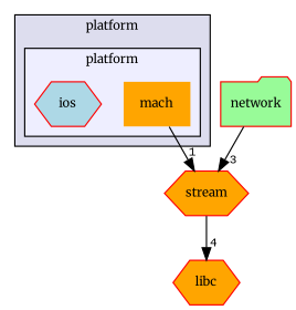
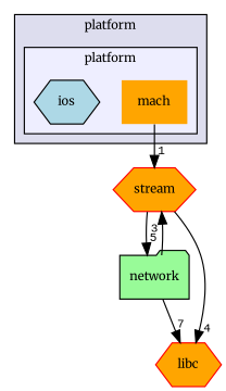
  digraph {
    compound=true
    fontname=Merriweather
    node [fillcolor=orange fontname=Merriweather fontsize=10 shape=hexagon style=filled color=red]
    edge [fontname=Merriweather labeldistance=1.5 labelfontname=CourierNew labelfontsize=10]
    n1 [label=mach shape=plaintext color=""]
-   n2 [fillcolor=lightblue label=ios]
+   n2 [color=black fillcolor=lightblue label=ios]
    n3 [label=stream]
-   n4 [fillcolor=palegreen label=network shape=folder]
+   n4 [color=black fillcolor=palegreen label=network shape=folder]
    n5 [label=libc]
    subgraph cluster_1 {
      bgcolor="#ddddee"
      fontsize=10
      label=platform
      pencolor=black
      subgraph cluster_2 {
        bgcolor="#eeeeff"
        fontsize=10
        label=platform
        pencolor=black
        n1
        n2
      }
    }
    n1 -> n3 [headlabel=1]
+   n3 -> n4 [headlabel=5]
    n3 -> n5 [headlabel=4]
    n4 -> n3 [headlabel=3]
+   n4 -> n5 [headlabel=7]
  }
